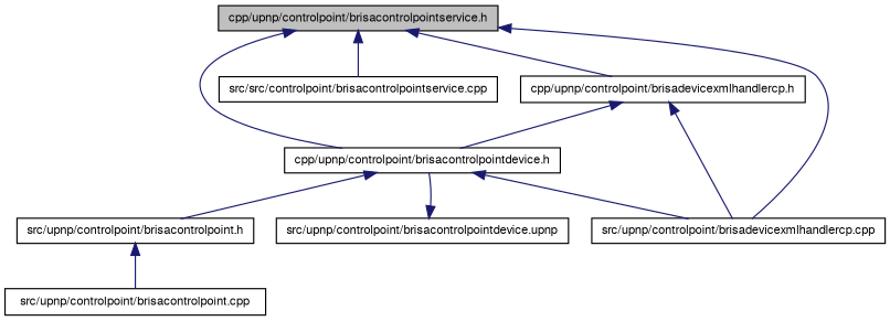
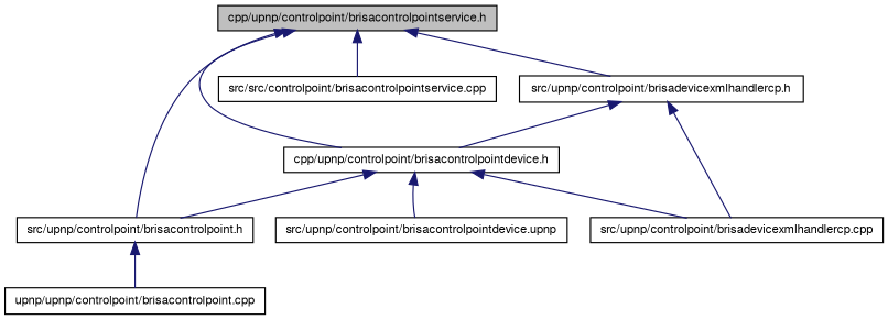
  digraph {
    node [color=black fontname=FreeSans fontsize=10 shape=record]
    edge [color=midnightblue dir=back fontname=FreeSans fontsize=10 labelfontname=FreeSans labelfontsize=10 style=solid]
    n1 [fillcolor=grey75 fontcolor=black height=0.2 label="cpp/upnp/controlpoint/brisacontrolpointservice.h" style=filled width=0.4]
    n2 [height=0.2 label="src/upnp/controlpoint/brisacontrolpoint.h" width=0.4]
    n3 [height=0.2 label="cpp/upnp/controlpoint/brisacontrolpointdevice.h" width=0.4]
    n4 [height=0.2 label="src/src/controlpoint/brisacontrolpointservice.cpp" width=0.4]
-   n5 [height=0.2 label="cpp/upnp/controlpoint/brisadevicexmlhandlercp.h" width=0.4]
-   n6 [height=0.2 label="src/upnp/controlpoint/brisacontrolpoint.cpp" width=0.4]
+   n5 [height=0.2 label="src/upnp/controlpoint/brisadevicexmlhandlercp.h" width=0.4]
+   n6 [height=0.2 label="upnp/upnp/controlpoint/brisacontrolpoint.cpp" width=0.4]
    n7 [height=0.2 label="src/upnp/controlpoint/brisacontrolpointdevice.upnp" width=0.4]
    n8 [height=0.2 label="src/upnp/controlpoint/brisadevicexmlhandlercp.cpp" width=0.4]
-   n1 -> n8
+   n1 -> n2
    n1 -> n3
    n1 -> n4
    n1 -> n5
    n2 -> n6
    n3 -> n2
-   n7 -> n3
+   n3 -> n7
    n3 -> n8
    n5 -> n3
    n5 -> n8
  }
